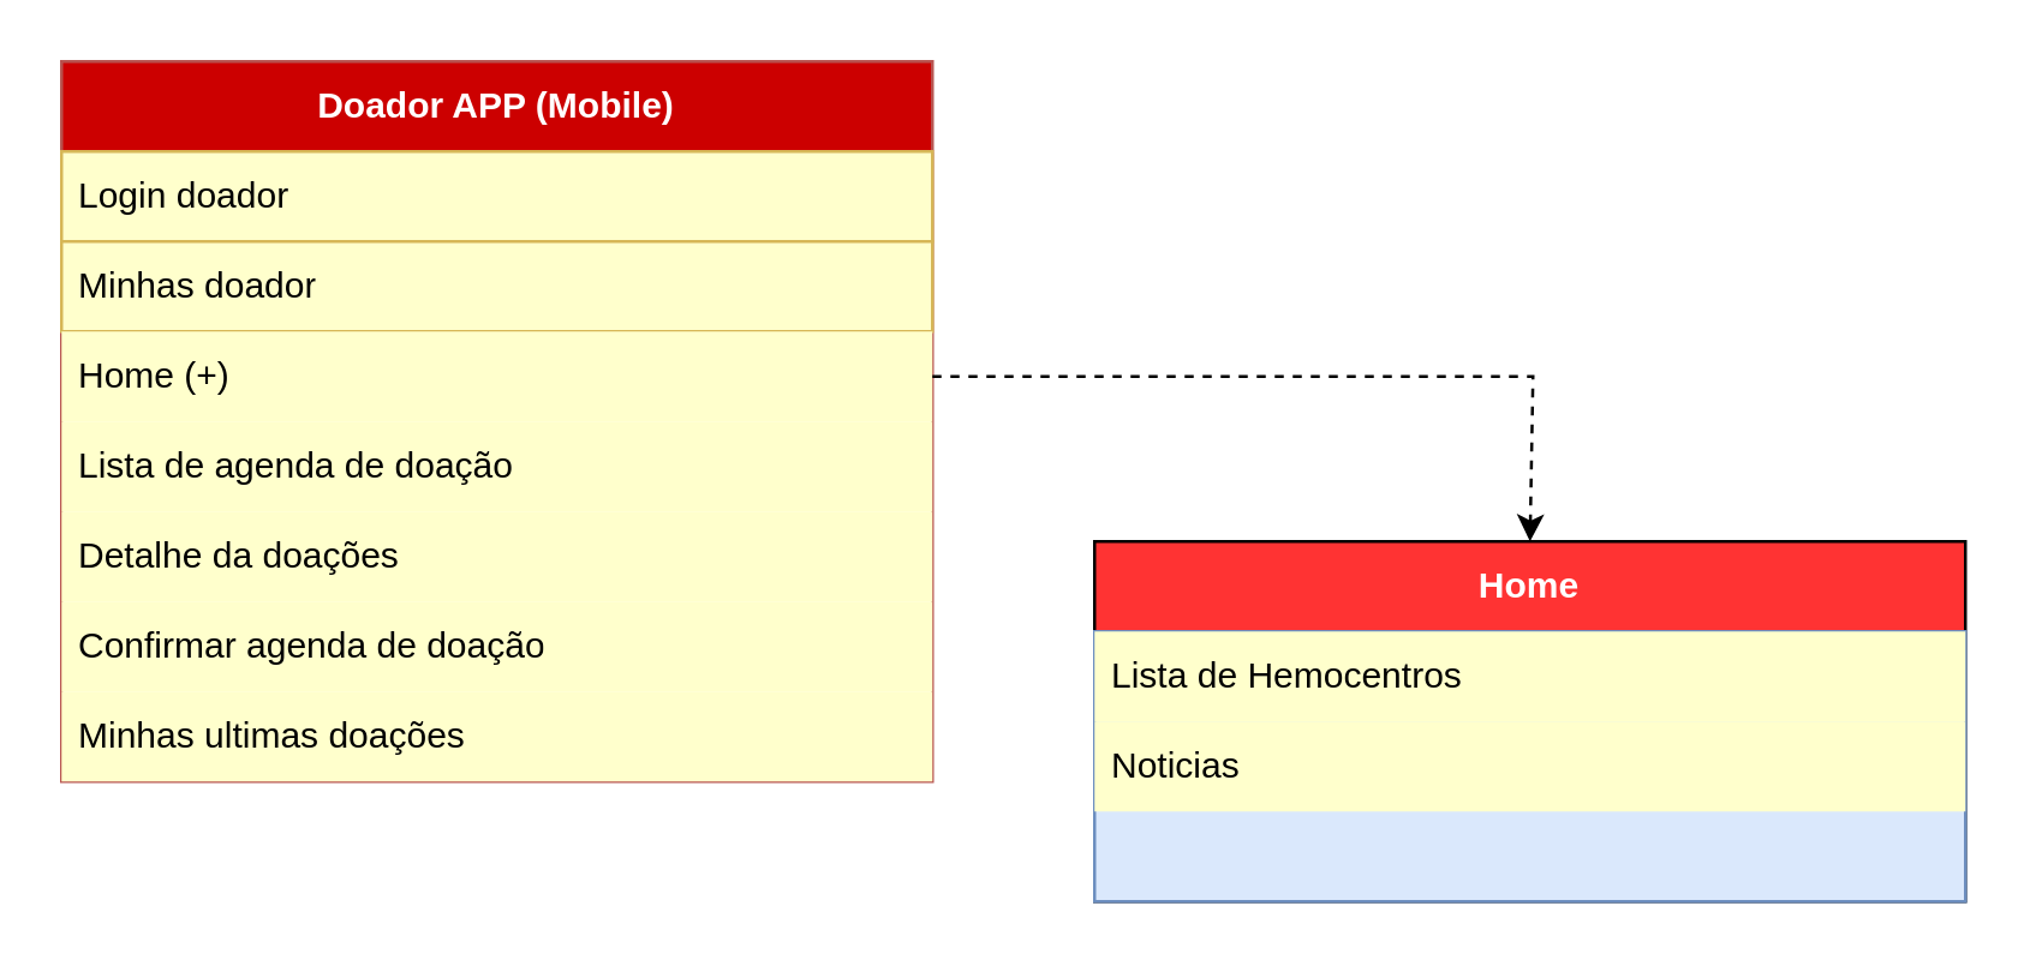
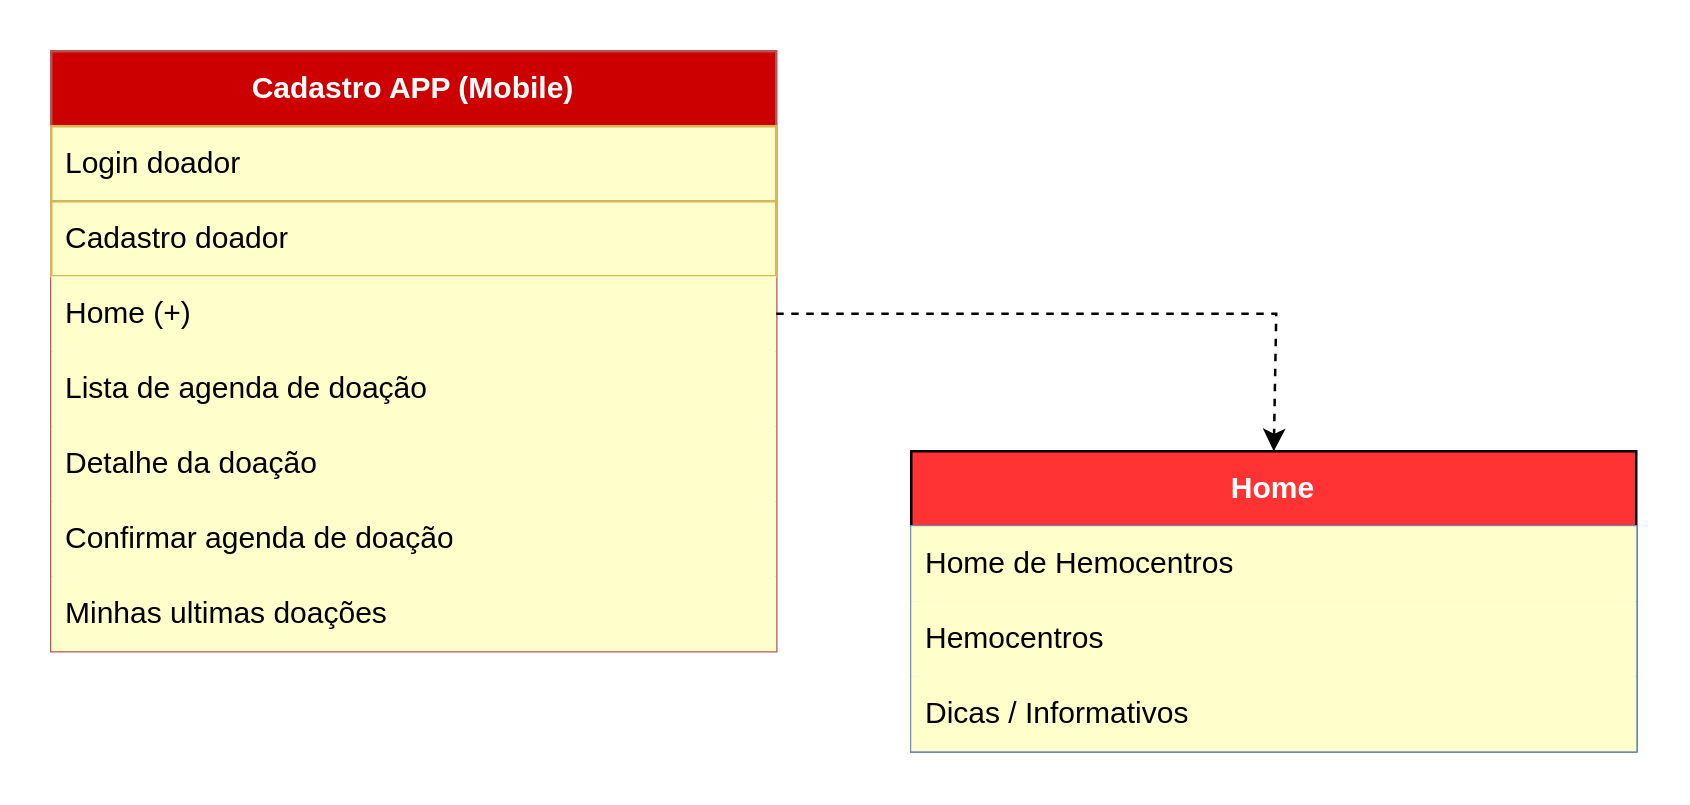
  <mxCell id="0" />
  <mxCell id="1" parent="0" />
- <mxCell id="2" value="Doador APP (Mobile)" style="swimlane;fontStyle=1;childLayout=stackLayout;horizontal=1;startSize=30;horizontalStack=0;resizeParent=1;resizeParentMax=0;resizeLast=0;collapsible=1;marginBottom=0;whiteSpace=wrap;html=1;fillColor=#CC0000;strokeColor=#b85450;fontColor=#ffffff;" vertex="1" parent="1"><mxGeometry x="20" y="20" width="290" height="240" as="geometry"><mxRectangle x="70" y="240" width="150" height="30" as="alternateBounds" /></mxGeometry></mxCell>
+ <mxCell id="2" value="Cadastro APP (Mobile)" style="swimlane;fontStyle=1;childLayout=stackLayout;horizontal=1;startSize=30;horizontalStack=0;resizeParent=1;resizeParentMax=0;resizeLast=0;collapsible=1;marginBottom=0;whiteSpace=wrap;html=1;fillColor=#CC0000;strokeColor=#b85450;fontColor=#ffffff;" vertex="1" parent="1"><mxGeometry x="20" y="20" width="290" height="240" as="geometry"><mxRectangle x="70" y="240" width="150" height="30" as="alternateBounds" /></mxGeometry></mxCell>
  <mxCell id="3" value="Login doador" style="text;strokeColor=#d6b656;fillColor=#FFFFCC;align=left;verticalAlign=middle;spacingLeft=4;spacingRight=4;overflow=hidden;points=[[0,0.5],[1,0.5]];portConstraint=eastwest;rotatable=0;whiteSpace=wrap;html=1;" vertex="1" parent="2"><mxGeometry y="30" width="290" height="30" as="geometry" /></mxCell>
- <mxCell id="4" value="Minhas doador" style="text;strokeColor=#d6b656;fillColor=#FFFFCC;align=left;verticalAlign=middle;spacingLeft=4;spacingRight=4;overflow=hidden;points=[[0,0.5],[1,0.5]];portConstraint=eastwest;rotatable=0;whiteSpace=wrap;html=1;" vertex="1" parent="2"><mxGeometry y="60" width="290" height="30" as="geometry" /></mxCell>
+ <mxCell id="4" value="Cadastro doador" style="text;strokeColor=#d6b656;fillColor=#FFFFCC;align=left;verticalAlign=middle;spacingLeft=4;spacingRight=4;overflow=hidden;points=[[0,0.5],[1,0.5]];portConstraint=eastwest;rotatable=0;whiteSpace=wrap;html=1;" vertex="1" parent="2"><mxGeometry y="60" width="290" height="30" as="geometry" /></mxCell>
  <mxCell id="5" value="Home (+)&lt;span style=&quot;white-space: pre;&quot;&gt;&#09;&lt;/span&gt;" style="text;strokeColor=none;fillColor=#FFFFCC;align=left;verticalAlign=middle;spacingLeft=4;spacingRight=4;overflow=hidden;points=[[0,0.5],[1,0.5]];portConstraint=eastwest;rotatable=0;whiteSpace=wrap;html=1;container=0;" vertex="1" parent="2"><mxGeometry y="90" width="290" height="30" as="geometry" /></mxCell>
  <mxCell id="6" value="Lista de agenda de doação" style="text;strokeColor=none;fillColor=#FFFFCC;align=left;verticalAlign=middle;spacingLeft=4;spacingRight=4;overflow=hidden;points=[[0,0.5],[1,0.5]];portConstraint=eastwest;rotatable=0;whiteSpace=wrap;html=1;" vertex="1" parent="2"><mxGeometry y="120" width="290" height="30" as="geometry" /></mxCell>
- <mxCell id="7" value="Detalhe da doações" style="text;strokeColor=none;fillColor=#FFFFCC;align=left;verticalAlign=middle;spacingLeft=4;spacingRight=4;overflow=hidden;points=[[0,0.5],[1,0.5]];portConstraint=eastwest;rotatable=0;whiteSpace=wrap;html=1;" vertex="1" parent="2"><mxGeometry y="150" width="290" height="30" as="geometry" /></mxCell>
+ <mxCell id="7" value="Detalhe da doação" style="text;strokeColor=none;fillColor=#FFFFCC;align=left;verticalAlign=middle;spacingLeft=4;spacingRight=4;overflow=hidden;points=[[0,0.5],[1,0.5]];portConstraint=eastwest;rotatable=0;whiteSpace=wrap;html=1;" vertex="1" parent="2"><mxGeometry y="150" width="290" height="30" as="geometry" /></mxCell>
  <mxCell id="8" value="Confirmar agenda de doação" style="text;strokeColor=none;fillColor=#FFFFCC;align=left;verticalAlign=middle;spacingLeft=4;spacingRight=4;overflow=hidden;points=[[0,0.5],[1,0.5]];portConstraint=eastwest;rotatable=0;whiteSpace=wrap;html=1;" vertex="1" parent="2"><mxGeometry y="180" width="290" height="30" as="geometry" /></mxCell>
  <mxCell id="9" value="Minhas ultimas doações" style="text;strokeColor=none;fillColor=#FFFFCC;align=left;verticalAlign=middle;spacingLeft=4;spacingRight=4;overflow=hidden;points=[[0,0.5],[1,0.5]];portConstraint=eastwest;rotatable=0;whiteSpace=wrap;html=1;" vertex="1" parent="2"><mxGeometry y="210" width="290" height="30" as="geometry" /></mxCell>
  <mxCell id="10" value="Home" style="swimlane;fontStyle=1;childLayout=stackLayout;horizontal=1;startSize=30;horizontalStack=0;resizeParent=1;resizeParentMax=0;resizeLast=0;collapsible=1;marginBottom=0;whiteSpace=wrap;html=1;fillColor=#FF3333;fontColor=#FFFFFF;" vertex="1" parent="1"><mxGeometry x="364" y="180" width="290" height="120" as="geometry" /></mxCell>
  <mxCell id="11" value="" style="group;movable=1;resizable=1;rotatable=1;deletable=1;editable=1;locked=0;connectable=1;fillColor=#dae8fc;strokeColor=#6c8ebf;" vertex="1" connectable="0" parent="10"><mxGeometry y="30" width="290" height="90" as="geometry" /></mxCell>
- <mxCell id="12" value="Lista de Hemocentros" style="text;strokeColor=none;fillColor=#FFFFCC;align=left;verticalAlign=middle;spacingLeft=4;spacingRight=4;overflow=hidden;points=[[0,0.5],[1,0.5]];portConstraint=eastwest;rotatable=0;whiteSpace=wrap;html=1;container=0;" vertex="1" parent="11"><mxGeometry width="290" height="30" as="geometry" /></mxCell>
- <mxCell id="13" value="Noticias&amp;nbsp;" style="text;strokeColor=none;fillColor=#FFFFCC;align=left;verticalAlign=middle;spacingLeft=4;spacingRight=4;overflow=hidden;points=[[0,0.5],[1,0.5]];portConstraint=eastwest;rotatable=0;whiteSpace=wrap;html=1;container=0;" vertex="1" parent="11"><mxGeometry y="30" width="290" height="30" as="geometry" /></mxCell>
+ <mxCell id="12" value="Home de Hemocentros" style="text;strokeColor=none;fillColor=#FFFFCC;align=left;verticalAlign=middle;spacingLeft=4;spacingRight=4;overflow=hidden;points=[[0,0.5],[1,0.5]];portConstraint=eastwest;rotatable=0;whiteSpace=wrap;html=1;container=0;" vertex="1" parent="11"><mxGeometry width="290" height="30" as="geometry" /></mxCell>
+ <mxCell id="13" value="Hemocentros&amp;nbsp;" style="text;strokeColor=none;fillColor=#FFFFCC;align=left;verticalAlign=middle;spacingLeft=4;spacingRight=4;overflow=hidden;points=[[0,0.5],[1,0.5]];portConstraint=eastwest;rotatable=0;whiteSpace=wrap;html=1;container=0;" vertex="1" parent="11"><mxGeometry y="30" width="290" height="30" as="geometry" /></mxCell>
+ <mxCell id="14" value="Dicas / Informativos" style="text;strokeColor=none;fillColor=#FFFFCC;align=left;verticalAlign=middle;spacingLeft=4;spacingRight=4;overflow=hidden;points=[[0,0.5],[1,0.5]];portConstraint=eastwest;rotatable=0;whiteSpace=wrap;html=1;container=0;" vertex="1" parent="11"><mxGeometry y="60" width="290" height="30" as="geometry" /></mxCell>
  <mxCell id="15" value="" style="endArrow=classic;html=1;rounded=0;exitX=1;exitY=0.5;exitDx=0;exitDy=0;entryX=0.5;entryY=0;entryDx=0;entryDy=0;dashed=1;" edge="1" parent="1" source="5" target="10"><mxGeometry width="50" height="50" relative="1" as="geometry"><mxPoint x="340" y="200" as="sourcePoint" /><mxPoint x="390" y="140" as="targetPoint" /><Array as="points"><mxPoint x="510" y="125" /></Array></mxGeometry></mxCell>
